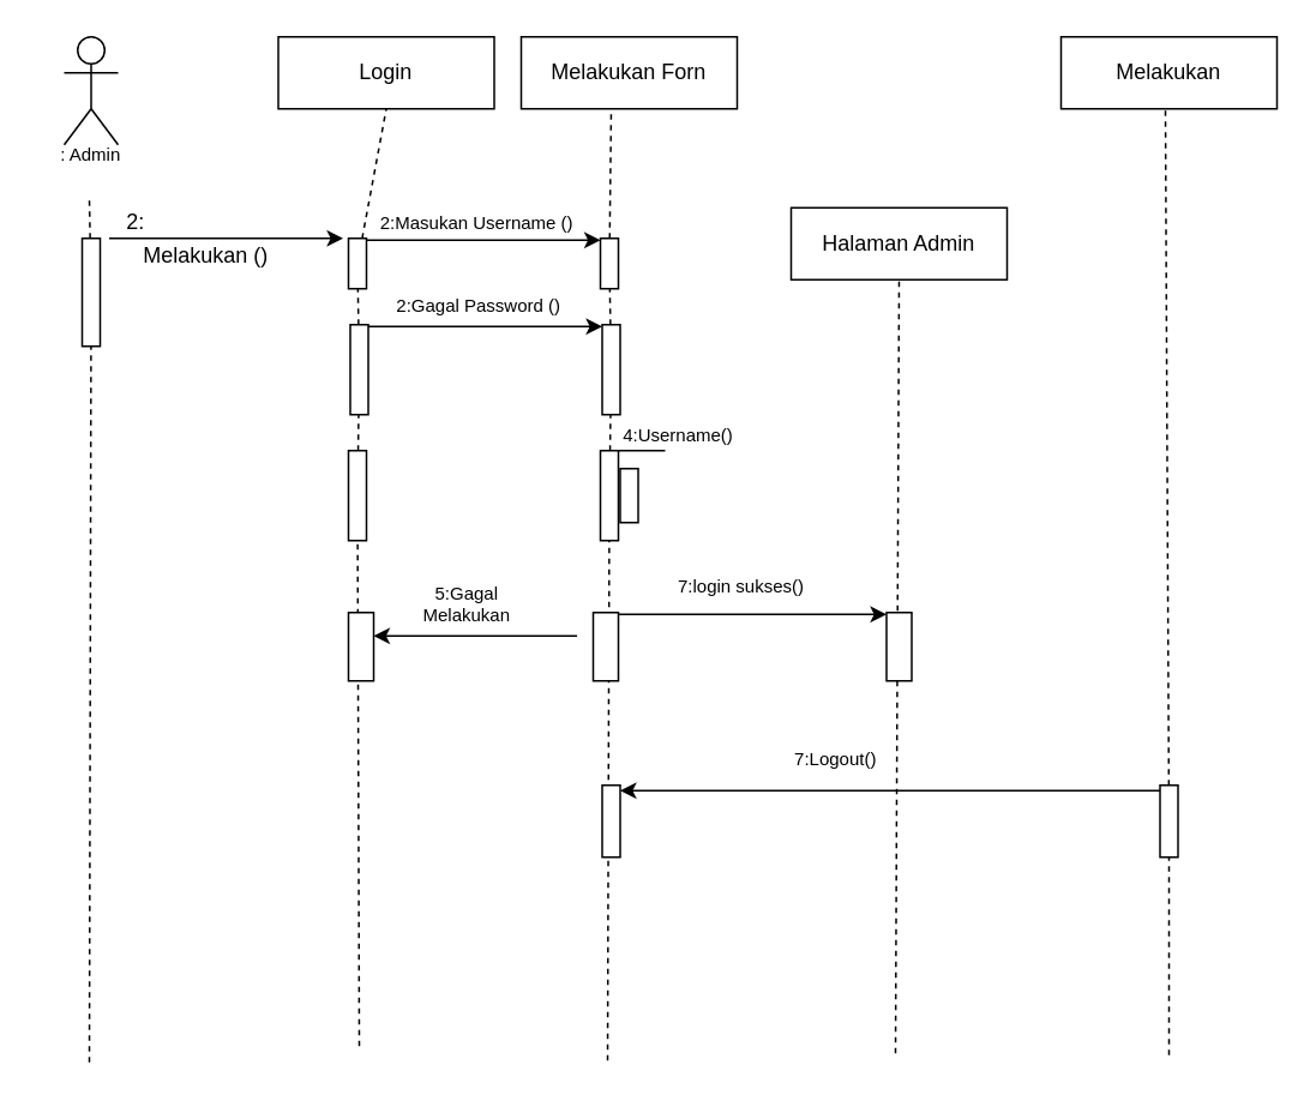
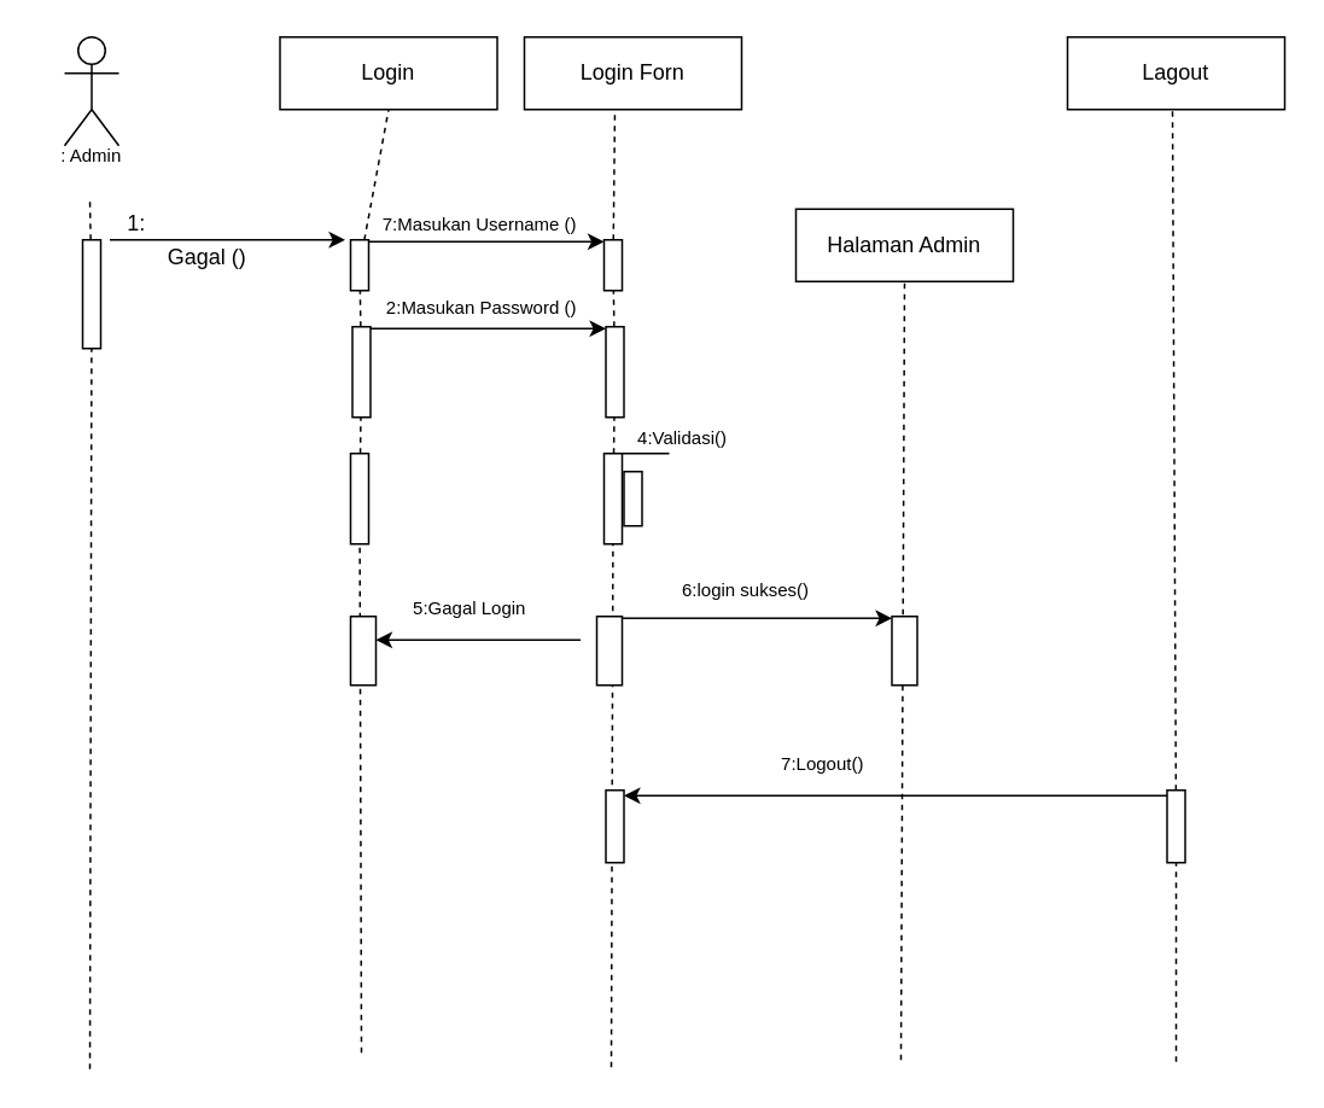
  <mxCell id="0" />
  <mxCell id="1" parent="0" />
  <mxCell id="2" value="&lt;br&gt;&lt;br&gt;&lt;br&gt;&lt;br&gt;&lt;br&gt;" style="shape=umlActor;verticalLabelPosition=bottom;verticalAlign=top;html=1;outlineConnect=0;" vertex="1" parent="1"><mxGeometry x="35" y="20" width="30" height="60" as="geometry" /></mxCell>
  <mxCell id="3" value="Login" style="rounded=0;whiteSpace=wrap;html=1;" vertex="1" parent="1"><mxGeometry x="154" y="20" width="120" height="40" as="geometry" /></mxCell>
- <mxCell id="4" value="Melakukan Forn" style="rounded=0;whiteSpace=wrap;html=1;" vertex="1" parent="1"><mxGeometry x="289" y="20" width="120" height="40" as="geometry" /></mxCell>
+ <mxCell id="4" value="Login Forn" style="rounded=0;whiteSpace=wrap;html=1;" vertex="1" parent="1"><mxGeometry x="289" y="20" width="120" height="40" as="geometry" /></mxCell>
  <mxCell id="5" value="Halaman Admin" style="rounded=0;whiteSpace=wrap;html=1;" vertex="1" parent="1"><mxGeometry x="439" y="115" width="120" height="40" as="geometry" /></mxCell>
- <mxCell id="6" value="Melakukan" style="rounded=0;whiteSpace=wrap;html=1;" vertex="1" parent="1"><mxGeometry x="589" y="20" width="120" height="40" as="geometry" /></mxCell>
+ <mxCell id="6" value="Lagout" style="rounded=0;whiteSpace=wrap;html=1;" vertex="1" parent="1"><mxGeometry x="589" y="20" width="120" height="40" as="geometry" /></mxCell>
  <mxCell id="7" value="" style="endArrow=none;dashed=1;html=1;rounded=0;startArrow=none;" edge="1" parent="1" source="8"><mxGeometry width="50" height="50" relative="1" as="geometry"><mxPoint x="49" y="440" as="sourcePoint" /><mxPoint x="49" y="110" as="targetPoint" /></mxGeometry></mxCell>
  <mxCell id="8" value="" style="rounded=0;whiteSpace=wrap;html=1;" vertex="1" parent="1"><mxGeometry x="45" y="132" width="10" height="60" as="geometry" /></mxCell>
  <mxCell id="9" value="" style="endArrow=none;dashed=1;html=1;rounded=0;" edge="1" parent="1" target="8"><mxGeometry width="50" height="50" relative="1" as="geometry"><mxPoint x="49" y="590" as="sourcePoint" /><mxPoint x="49" y="110" as="targetPoint" /></mxGeometry></mxCell>
  <mxCell id="10" value="" style="endArrow=none;dashed=1;html=1;rounded=0;startArrow=none;entryX=0.5;entryY=1;entryDx=0;entryDy=0;" edge="1" parent="1" source="11" target="3"><mxGeometry width="50" height="50" relative="1" as="geometry"><mxPoint x="197" y="440" as="sourcePoint" /><mxPoint x="197" y="110" as="targetPoint" /></mxGeometry></mxCell>
  <mxCell id="11" value="" style="rounded=0;whiteSpace=wrap;html=1;" vertex="1" parent="1"><mxGeometry x="193" y="132" width="10" height="28" as="geometry" /></mxCell>
  <mxCell id="12" value="" style="endArrow=none;dashed=1;html=1;rounded=0;startArrow=none;" edge="1" parent="1" target="11" source="16"><mxGeometry width="50" height="50" relative="1" as="geometry"><mxPoint x="197" y="440" as="sourcePoint" /><mxPoint x="197" y="110" as="targetPoint" /></mxGeometry></mxCell>
  <mxCell id="13" value="" style="endArrow=classic;html=1;rounded=0;" edge="1" parent="1"><mxGeometry width="50" height="50" relative="1" as="geometry"><mxPoint x="60" y="132" as="sourcePoint" /><mxPoint x="190" y="132" as="targetPoint" /></mxGeometry></mxCell>
- <mxCell id="14" value="2:" style="text;html=1;strokeColor=none;fillColor=none;align=center;verticalAlign=middle;whiteSpace=wrap;rounded=0;" vertex="1" parent="1"><mxGeometry x="45" y="114" width="60" height="18" as="geometry" /></mxCell>
- <mxCell id="15" value="Melakukan ()" style="text;html=1;strokeColor=none;fillColor=none;align=center;verticalAlign=middle;whiteSpace=wrap;rounded=0;" vertex="1" parent="1"><mxGeometry x="69" y="132" width="90" height="20" as="geometry" /></mxCell>
+ <mxCell id="14" value="1:" style="text;html=1;strokeColor=none;fillColor=none;align=center;verticalAlign=middle;whiteSpace=wrap;rounded=0;" vertex="1" parent="1"><mxGeometry x="45" y="114" width="60" height="18" as="geometry" /></mxCell>
+ <mxCell id="15" value="Gagal ()" style="text;html=1;strokeColor=none;fillColor=none;align=center;verticalAlign=middle;whiteSpace=wrap;rounded=0;" vertex="1" parent="1"><mxGeometry x="69" y="132" width="90" height="20" as="geometry" /></mxCell>
  <mxCell id="16" value="" style="rounded=0;whiteSpace=wrap;html=1;" vertex="1" parent="1"><mxGeometry x="194" y="180" width="10" height="50" as="geometry" /></mxCell>
  <mxCell id="17" value="" style="endArrow=none;dashed=1;html=1;rounded=0;startArrow=none;" edge="1" parent="1" source="18" target="16"><mxGeometry width="50" height="50" relative="1" as="geometry"><mxPoint x="197" y="440" as="sourcePoint" /><mxPoint x="197.952" y="160" as="targetPoint" /></mxGeometry></mxCell>
  <mxCell id="18" value="" style="rounded=0;whiteSpace=wrap;html=1;" vertex="1" parent="1"><mxGeometry x="193" y="250" width="10" height="50" as="geometry" /></mxCell>
  <mxCell id="19" value="" style="endArrow=none;dashed=1;html=1;rounded=0;" edge="1" parent="1" target="18"><mxGeometry width="50" height="50" relative="1" as="geometry"><mxPoint x="199" y="581" as="sourcePoint" /><mxPoint x="198.787" y="230" as="targetPoint" /></mxGeometry></mxCell>
  <mxCell id="20" value="" style="endArrow=none;dashed=1;html=1;rounded=0;startArrow=none;entryX=0.5;entryY=1;entryDx=0;entryDy=0;" edge="1" parent="1" source="21"><mxGeometry width="50" height="50" relative="1" as="geometry"><mxPoint x="337" y="440" as="sourcePoint" /><mxPoint x="339" y="60" as="targetPoint" /></mxGeometry></mxCell>
  <mxCell id="21" value="" style="rounded=0;whiteSpace=wrap;html=1;" vertex="1" parent="1"><mxGeometry x="333" y="132" width="10" height="28" as="geometry" /></mxCell>
  <mxCell id="22" value="" style="endArrow=none;dashed=1;html=1;rounded=0;startArrow=none;" edge="1" parent="1" source="23" target="21"><mxGeometry width="50" height="50" relative="1" as="geometry"><mxPoint x="337" y="440" as="sourcePoint" /><mxPoint x="337" y="110" as="targetPoint" /></mxGeometry></mxCell>
  <mxCell id="23" value="" style="rounded=0;whiteSpace=wrap;html=1;" vertex="1" parent="1"><mxGeometry x="334" y="180" width="10" height="50" as="geometry" /></mxCell>
  <mxCell id="24" value="" style="endArrow=none;dashed=1;html=1;rounded=0;startArrow=none;" edge="1" parent="1" source="25" target="23"><mxGeometry width="50" height="50" relative="1" as="geometry"><mxPoint x="337" y="440" as="sourcePoint" /><mxPoint x="337.952" y="160" as="targetPoint" /></mxGeometry></mxCell>
  <mxCell id="25" value="" style="rounded=0;whiteSpace=wrap;html=1;" vertex="1" parent="1"><mxGeometry x="333" y="250" width="10" height="50" as="geometry" /></mxCell>
  <mxCell id="26" value="" style="endArrow=none;dashed=1;html=1;rounded=0;" edge="1" parent="1" target="25"><mxGeometry width="50" height="50" relative="1" as="geometry"><mxPoint x="337" y="589" as="sourcePoint" /><mxPoint x="338.787" y="230" as="targetPoint" /></mxGeometry></mxCell>
  <mxCell id="27" style="edgeStyle=orthogonalEdgeStyle;rounded=0;orthogonalLoop=1;jettySize=auto;html=1;fontSize=10;" edge="1" parent="1"><mxGeometry relative="1" as="geometry"><mxPoint x="320" y="353" as="sourcePoint" /><mxPoint x="207" y="353" as="targetPoint" /></mxGeometry></mxCell>
  <mxCell id="28" style="edgeStyle=orthogonalEdgeStyle;rounded=0;orthogonalLoop=1;jettySize=auto;html=1;fontSize=10;" edge="1" parent="1"><mxGeometry relative="1" as="geometry"><mxPoint x="343" y="341" as="sourcePoint" /><mxPoint x="492" y="341" as="targetPoint" /></mxGeometry></mxCell>
  <mxCell id="29" value="" style="rounded=0;whiteSpace=wrap;html=1;" vertex="1" parent="1"><mxGeometry x="329" y="340" width="14" height="38" as="geometry" /></mxCell>
  <mxCell id="30" value="" style="endArrow=classic;html=1;rounded=0;exitX=1;exitY=0;exitDx=0;exitDy=0;entryX=0;entryY=0;entryDx=0;entryDy=0;" edge="1" parent="1"><mxGeometry width="50" height="50" relative="1" as="geometry"><mxPoint x="203" y="133" as="sourcePoint" /><mxPoint x="333" y="133" as="targetPoint" /></mxGeometry></mxCell>
  <mxCell id="31" value="" style="endArrow=classic;html=1;rounded=0;exitX=1;exitY=0;exitDx=0;exitDy=0;entryX=0;entryY=0;entryDx=0;entryDy=0;" edge="1" parent="1"><mxGeometry width="50" height="50" relative="1" as="geometry"><mxPoint x="204" y="181" as="sourcePoint" /><mxPoint x="334" y="181" as="targetPoint" /></mxGeometry></mxCell>
- <mxCell id="32" value="&lt;font style=&quot;font-size: 10px;&quot;&gt;2:Masukan Username ()&amp;nbsp;&lt;/font&gt;" style="text;html=1;strokeColor=none;fillColor=none;align=center;verticalAlign=middle;whiteSpace=wrap;rounded=0;" vertex="1" parent="1"><mxGeometry x="203" y="114" width="126" height="18" as="geometry" /></mxCell>
- <mxCell id="33" value="&lt;font style=&quot;font-size: 10px;&quot;&gt;2:Gagal Password ()&amp;nbsp;&lt;/font&gt;" style="text;html=1;strokeColor=none;fillColor=none;align=center;verticalAlign=middle;whiteSpace=wrap;rounded=0;" vertex="1" parent="1"><mxGeometry x="204" y="160" width="126" height="18" as="geometry" /></mxCell>
+ <mxCell id="32" value="&lt;font style=&quot;font-size: 10px;&quot;&gt;7:Masukan Username ()&amp;nbsp;&lt;/font&gt;" style="text;html=1;strokeColor=none;fillColor=none;align=center;verticalAlign=middle;whiteSpace=wrap;rounded=0;" vertex="1" parent="1"><mxGeometry x="203" y="114" width="126" height="18" as="geometry" /></mxCell>
+ <mxCell id="33" value="&lt;font style=&quot;font-size: 10px;&quot;&gt;2:Masukan Password ()&amp;nbsp;&lt;/font&gt;" style="text;html=1;strokeColor=none;fillColor=none;align=center;verticalAlign=middle;whiteSpace=wrap;rounded=0;" vertex="1" parent="1"><mxGeometry x="204" y="160" width="126" height="18" as="geometry" /></mxCell>
  <mxCell id="34" value="" style="rounded=0;whiteSpace=wrap;html=1;fontSize=10;" vertex="1" parent="1"><mxGeometry x="344" y="260" width="10" height="30" as="geometry" /></mxCell>
- <mxCell id="35" value="&lt;span style=&quot;font-size: 10px;&quot;&gt;4:Username()&lt;/span&gt;" style="text;html=1;strokeColor=none;fillColor=none;align=center;verticalAlign=middle;whiteSpace=wrap;rounded=0;" vertex="1" parent="1"><mxGeometry x="354" y="232" width="45" height="18" as="geometry" /></mxCell>
+ <mxCell id="35" value="&lt;span style=&quot;font-size: 10px;&quot;&gt;4:Validasi()&lt;/span&gt;" style="text;html=1;strokeColor=none;fillColor=none;align=center;verticalAlign=middle;whiteSpace=wrap;rounded=0;" vertex="1" parent="1"><mxGeometry x="354" y="232" width="45" height="18" as="geometry" /></mxCell>
  <mxCell id="36" value="" style="line;strokeWidth=1;html=1;fontSize=10;" vertex="1" parent="1"><mxGeometry x="343" y="245" width="26" height="10" as="geometry" /></mxCell>
  <mxCell id="37" value="" style="endArrow=none;dashed=1;html=1;rounded=0;entryX=0.5;entryY=1;entryDx=0;entryDy=0;" edge="1" parent="1" target="5"><mxGeometry width="50" height="50" relative="1" as="geometry"><mxPoint x="497" y="585" as="sourcePoint" /><mxPoint x="497.93" y="187" as="targetPoint" /></mxGeometry></mxCell>
  <mxCell id="38" value="" style="rounded=0;whiteSpace=wrap;html=1;strokeWidth=1;fontSize=10;" vertex="1" parent="1"><mxGeometry x="193" y="340" width="14" height="38" as="geometry" /></mxCell>
- <mxCell id="39" value="5:Gagal Melakukan" style="text;html=1;strokeColor=none;fillColor=none;align=center;verticalAlign=middle;whiteSpace=wrap;rounded=0;strokeWidth=1;fontSize=10;" vertex="1" parent="1"><mxGeometry x="219" y="320" width="80" height="30" as="geometry" /></mxCell>
+ <mxCell id="39" value="5:Gagal Login" style="text;html=1;strokeColor=none;fillColor=none;align=center;verticalAlign=middle;whiteSpace=wrap;rounded=0;strokeWidth=1;fontSize=10;" vertex="1" parent="1"><mxGeometry x="219" y="320" width="80" height="30" as="geometry" /></mxCell>
  <mxCell id="40" value="" style="rounded=0;whiteSpace=wrap;html=1;strokeWidth=1;fontSize=10;" vertex="1" parent="1"><mxGeometry x="492" y="340" width="14" height="38" as="geometry" /></mxCell>
- <mxCell id="41" value="7:login sukses()" style="text;html=1;strokeColor=none;fillColor=none;align=center;verticalAlign=middle;whiteSpace=wrap;rounded=0;strokeWidth=1;fontSize=10;" vertex="1" parent="1"><mxGeometry x="354" y="310" width="115" height="30" as="geometry" /></mxCell>
+ <mxCell id="41" value="6:login sukses()" style="text;html=1;strokeColor=none;fillColor=none;align=center;verticalAlign=middle;whiteSpace=wrap;rounded=0;strokeWidth=1;fontSize=10;" vertex="1" parent="1"><mxGeometry x="354" y="310" width="115" height="30" as="geometry" /></mxCell>
  <mxCell id="42" value="" style="endArrow=none;dashed=1;html=1;rounded=0;entryX=0.5;entryY=1;entryDx=0;entryDy=0;startArrow=none;" edge="1" parent="1" source="44"><mxGeometry width="50" height="50" relative="1" as="geometry"><mxPoint x="645" y="586" as="sourcePoint" /><mxPoint x="647" y="61" as="targetPoint" /></mxGeometry></mxCell>
  <mxCell id="43" style="edgeStyle=orthogonalEdgeStyle;rounded=0;orthogonalLoop=1;jettySize=auto;html=1;fontSize=10;" edge="1" parent="1"><mxGeometry relative="1" as="geometry"><mxPoint x="644" y="439" as="sourcePoint" /><mxPoint x="344" y="439" as="targetPoint" /></mxGeometry></mxCell>
  <mxCell id="44" value="" style="rounded=0;whiteSpace=wrap;html=1;strokeWidth=1;fontSize=10;" vertex="1" parent="1"><mxGeometry x="644" y="436" width="10" height="40" as="geometry" /></mxCell>
  <mxCell id="45" value="" style="endArrow=none;dashed=1;html=1;rounded=0;entryX=0.5;entryY=1;entryDx=0;entryDy=0;" edge="1" parent="1" target="44"><mxGeometry width="50" height="50" relative="1" as="geometry"><mxPoint x="649" y="586" as="sourcePoint" /><mxPoint x="647" y="61" as="targetPoint" /></mxGeometry></mxCell>
  <mxCell id="46" value="" style="rounded=0;whiteSpace=wrap;html=1;strokeWidth=1;fontSize=10;" vertex="1" parent="1"><mxGeometry x="334" y="436" width="10" height="40" as="geometry" /></mxCell>
- <mxCell id="47" value="7:Logout()" style="text;html=1;strokeColor=none;fillColor=none;align=center;verticalAlign=middle;whiteSpace=wrap;rounded=0;strokeWidth=1;fontSize=10;" vertex="1" parent="1"><mxGeometry x="389" y="406" width="150" height="30" as="geometry" /></mxCell>
+ <mxCell id="47" value="7:Logout()" style="text;html=1;strokeColor=none;fillColor=none;align=center;verticalAlign=middle;whiteSpace=wrap;rounded=0;strokeWidth=1;fontSize=10;" vertex="1" parent="1"><mxGeometry x="379" y="406" width="150" height="30" as="geometry" /></mxCell>
  <mxCell id="48" value=": Admin" style="text;html=1;strokeColor=none;fillColor=none;align=center;verticalAlign=middle;whiteSpace=wrap;rounded=0;strokeWidth=1;fontSize=10;" vertex="1" parent="1"><mxGeometry x="20" y="80" width="60" height="10" as="geometry" /></mxCell>
